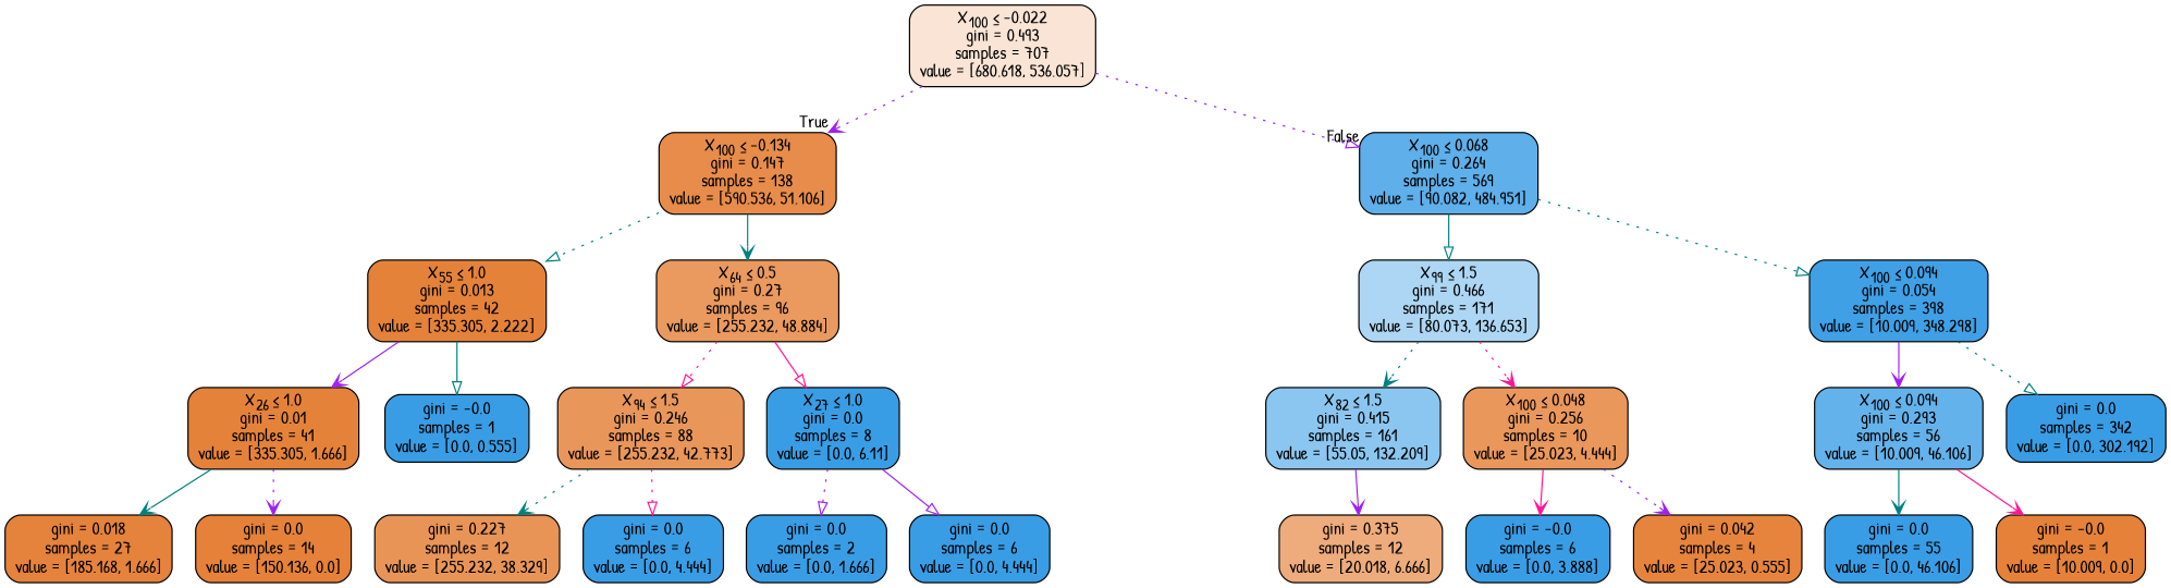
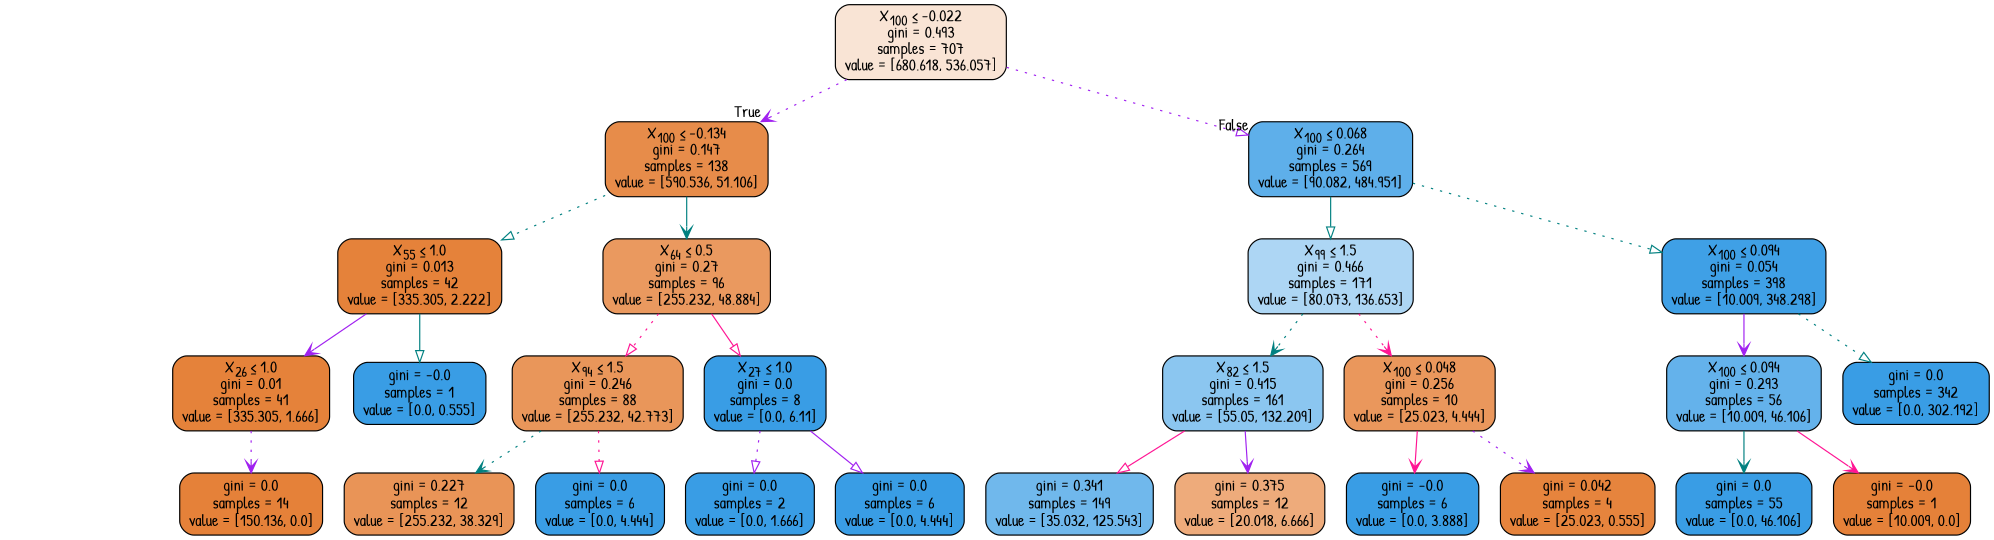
  digraph {
    fontname="Patrick Hand"
    node [color=black fillcolor="#399de5" fontname="Patrick Hand" shape=box style="filled, rounded"]
    edge [arrowhead=vee color=teal fontname="Patrick Hand" style=dotted]
    n1 [fillcolor="#f9e4d5" label=<X<SUB>100</SUB> &le; -0.022<br/>gini = 0.493<br/>samples = 707<br/>value = [680.618, 536.057]>]
    n2 [fillcolor="#e78c4a" label=<X<SUB>100</SUB> &le; -0.134<br/>gini = 0.147<br/>samples = 138<br/>value = [590.536, 51.106]>]
    n3 [fillcolor="#5eafea" label=<X<SUB>100</SUB> &le; 0.068<br/>gini = 0.264<br/>samples = 569<br/>value = [90.082, 484.951]>]
    n4 [fillcolor="#e5823a" label=<X<SUB>55</SUB> &le; 1.0<br/>gini = 0.013<br/>samples = 42<br/>value = [335.305, 2.222]>]
    n5 [fillcolor="#ea995f" label=<X<SUB>64</SUB> &le; 0.5<br/>gini = 0.27<br/>samples = 96<br/>value = [255.232, 48.884]>]
    n6 [fillcolor="#add6f4" label=<X<SUB>99</SUB> &le; 1.5<br/>gini = 0.466<br/>samples = 171<br/>value = [80.073, 136.653]>]
    n7 [fillcolor="#3fa0e6" label=<X<SUB>100</SUB> &le; 0.094<br/>gini = 0.054<br/>samples = 398<br/>value = [10.009, 348.298]>]
    n8 [fillcolor="#e5823a" label=<X<SUB>26</SUB> &le; 1.0<br/>gini = 0.01<br/>samples = 41<br/>value = [335.305, 1.666]>]
    n9 [label=<gini = -0.0<br/>samples = 1<br/>value = [0.0, 0.555]>]
    n10 [fillcolor="#e9965a" label=<X<SUB>94</SUB> &le; 1.5<br/>gini = 0.246<br/>samples = 88<br/>value = [255.232, 42.773]>]
    n11 [label=<X<SUB>27</SUB> &le; 1.0<br/>gini = 0.0<br/>samples = 8<br/>value = [0.0, 6.11]>]
-   n12 [fillcolor="#e5823b" label=<gini = 0.018<br/>samples = 27<br/>value = [185.168, 1.666]>]
    n13 [fillcolor="#e58139" label=<gini = 0.0<br/>samples = 14<br/>value = [150.136, 0.0]>]
    n14 [fillcolor="#e99457" label=<gini = 0.227<br/>samples = 12<br/>value = [255.232, 38.329]>]
    n15 [label=<gini = 0.0<br/>samples = 6<br/>value = [0.0, 4.444]>]
    n16 [label=<gini = 0.0<br/>samples = 2<br/>value = [0.0, 1.666]>]
    n17 [label=<gini = 0.0<br/>samples = 6<br/>value = [0.0, 4.444]>]
    n18 [fillcolor="#8bc6f0" label=<X<SUB>82</SUB> &le; 1.5<br/>gini = 0.415<br/>samples = 161<br/>value = [55.05, 132.209]>]
    n19 [fillcolor="#ea975c" label=<X<SUB>100</SUB> &le; 0.048<br/>gini = 0.256<br/>samples = 10<br/>value = [25.023, 4.444]>]
    n20 [fillcolor="#64b2eb" label=<X<SUB>100</SUB> &le; 0.094<br/>gini = 0.293<br/>samples = 56<br/>value = [10.009, 46.106]>]
    n21 [label=<gini = 0.0<br/>samples = 342<br/>value = [0.0, 302.192]>]
+   n22 [fillcolor="#70b8ec" label=<gini = 0.341<br/>samples = 149<br/>value = [35.032, 125.543]>]
    n23 [fillcolor="#eeab7b" label=<gini = 0.375<br/>samples = 12<br/>value = [20.018, 6.666]>]
    n24 [label=<gini = -0.0<br/>samples = 6<br/>value = [0.0, 3.888]>]
    n25 [fillcolor="#e6843d" label=<gini = 0.042<br/>samples = 4<br/>value = [25.023, 0.555]>]
    n26 [label=<gini = 0.0<br/>samples = 55<br/>value = [0.0, 46.106]>]
    n27 [fillcolor="#e58139" label=<gini = -0.0<br/>samples = 1<br/>value = [10.009, 0.0]>]
    n1 -> n2 [color=purple headlabel=True labelangle=45 labeldistance=2.5]
    n1 -> n3 [arrowhead=onormal color=purple headlabel=False labelangle=-45 labeldistance=2.5]
    n2 -> n4 [arrowhead=onormal]
    n2 -> n5 [style=solid]
    n3 -> n6 [arrowhead=onormal style=solid]
    n3 -> n7 [arrowhead=onormal]
    n4 -> n8 [color=purple style=solid]
    n4 -> n9 [arrowhead=onormal style=solid]
    n5 -> n10 [arrowhead=onormal color=deeppink]
    n5 -> n11 [arrowhead=onormal color=deeppink style=solid]
    n6 -> n18
    n6 -> n19 [color=deeppink]
    n7 -> n20 [color=purple style=solid]
    n7 -> n21 [arrowhead=onormal]
-   n8 -> n12 [style=solid]
    n8 -> n13 [color=purple]
    n10 -> n14
    n10 -> n15 [arrowhead=onormal color=deeppink]
    n11 -> n16 [arrowhead=onormal color=purple]
    n11 -> n17 [arrowhead=onormal color=purple style=solid]
+   n18 -> n22 [arrowhead=onormal color=deeppink style=solid]
    n18 -> n23 [color=purple style=solid]
    n19 -> n24 [color=deeppink style=solid]
    n19 -> n25 [color=purple]
    n20 -> n26 [style=solid]
    n20 -> n27 [color=deeppink style=solid]
  }
